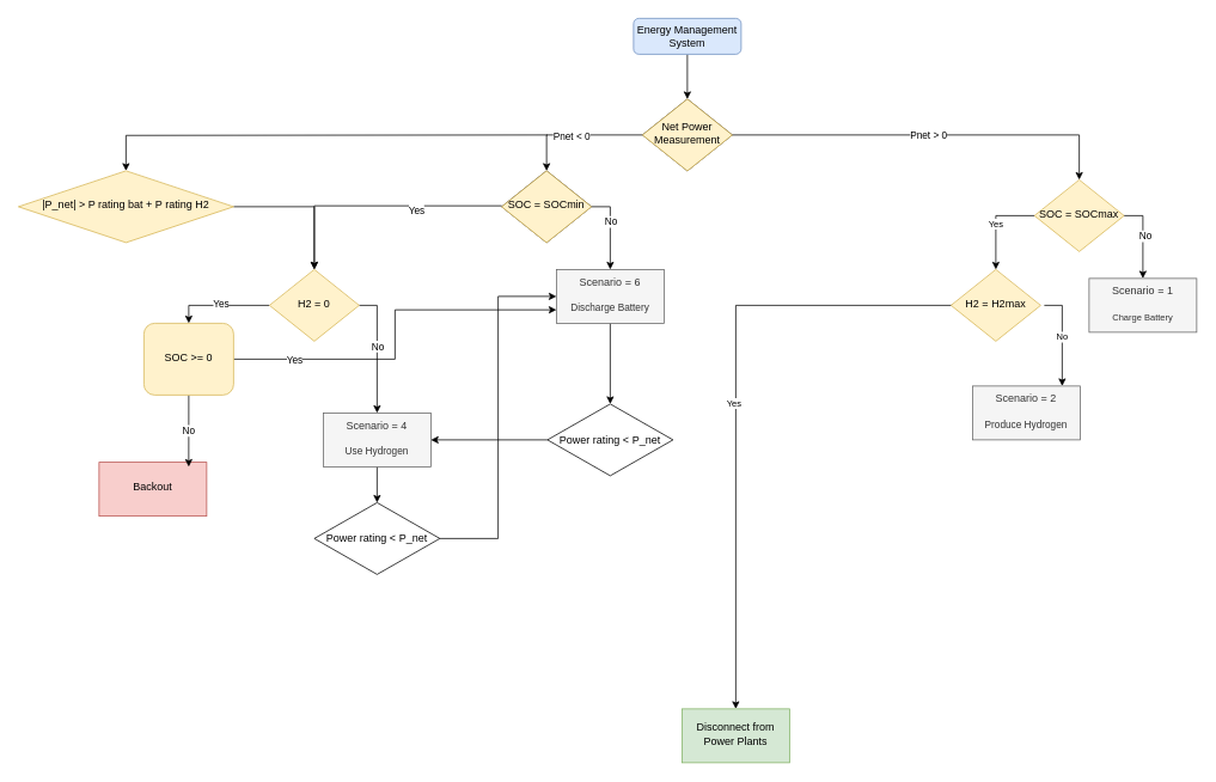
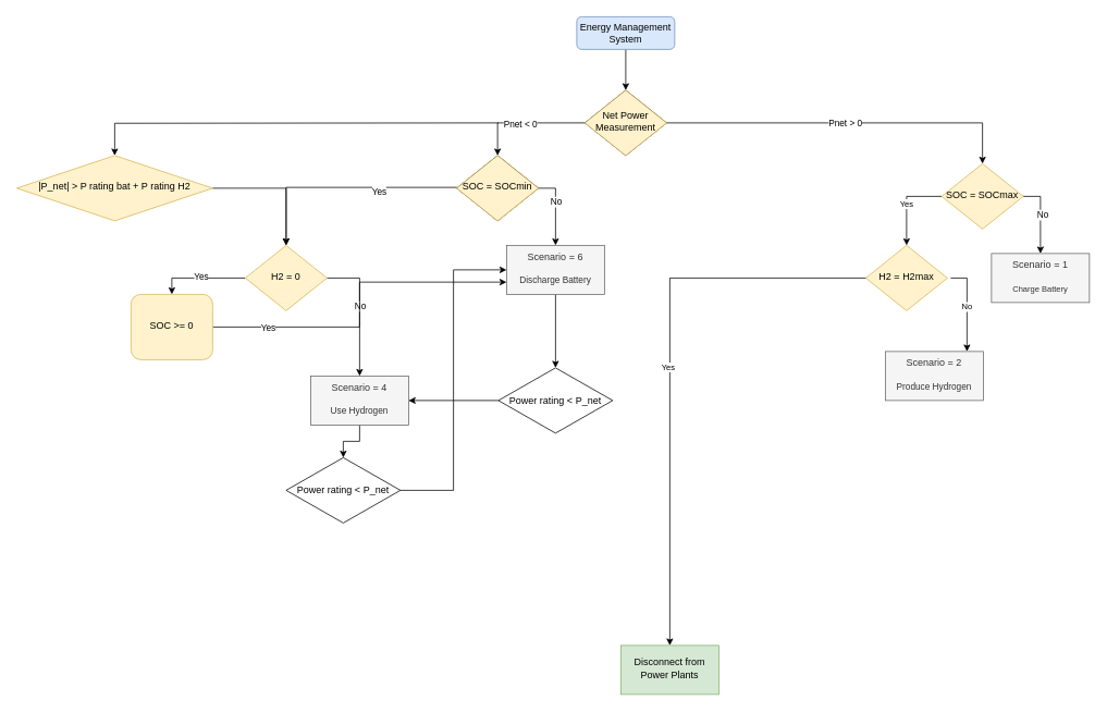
  <mxCell id="0" />
  <mxCell id="1" parent="0" />
  <mxCell id="2" value="" style="edgeStyle=orthogonalEdgeStyle;rounded=0;orthogonalLoop=1;jettySize=auto;html=1;" parent="1" source="3" target="7" edge="1"><mxGeometry relative="1" as="geometry" /></mxCell>
  <mxCell id="3" value="Energy Management System" style="rounded=1;whiteSpace=wrap;html=1;fontSize=12;glass=0;strokeWidth=1;shadow=0;fillColor=#dae8fc;strokeColor=#6c8ebf;" parent="1" vertex="1"><mxGeometry x="706" y="20" width="120" height="40" as="geometry" /></mxCell>
  <mxCell id="4" value="" style="edgeStyle=orthogonalEdgeStyle;rounded=0;orthogonalLoop=1;jettySize=auto;html=1;entryX=0.5;entryY=0;entryDx=0;entryDy=0;" parent="1" source="7" target="12" edge="1"><mxGeometry relative="1" as="geometry" /></mxCell>
  <mxCell id="5" value="&lt;div&gt;Pnet &amp;lt; 0&lt;/div&gt;" style="edgeLabel;html=1;align=center;verticalAlign=middle;resizable=0;points=[];" parent="4" vertex="1" connectable="0"><mxGeometry x="0.082" y="1" relative="1" as="geometry"><mxPoint as="offset" /></mxGeometry></mxCell>
  <mxCell id="6" value="Pnet &amp;gt; 0" style="edgeStyle=orthogonalEdgeStyle;rounded=0;orthogonalLoop=1;jettySize=auto;html=1;entryX=0.5;entryY=0;entryDx=0;entryDy=0;" parent="1" source="7" target="33" edge="1"><mxGeometry relative="1" as="geometry"><mxPoint x="919" y="190" as="targetPoint" /></mxGeometry></mxCell>
  <mxCell id="7" value="Net Power Measurement" style="rhombus;whiteSpace=wrap;html=1;shadow=0;fontFamily=Helvetica;fontSize=12;align=center;strokeWidth=1;spacing=6;spacingTop=-4;" parent="1" vertex="1"><mxGeometry x="716" y="110" width="100" height="80" as="geometry" /></mxCell>
  <mxCell id="8" value="" style="edgeStyle=orthogonalEdgeStyle;rounded=0;orthogonalLoop=1;jettySize=auto;html=1;exitX=0;exitY=0.5;exitDx=0;exitDy=0;entryX=0.5;entryY=0;entryDx=0;entryDy=0;" parent="1" target="29" edge="1"><mxGeometry relative="1" as="geometry"><mxPoint x="559" y="229" as="sourcePoint" /><mxPoint x="530" y="299" as="targetPoint" /><Array as="points"><mxPoint y="229" x="350" /></Array></mxGeometry></mxCell>
  <mxCell id="9" value="&lt;div&gt;Yes&lt;/div&gt;" style="edgeLabel;html=1;align=center;verticalAlign=middle;resizable=0;points=[];" parent="8" vertex="1" connectable="0"><mxGeometry x="-0.313" y="4" relative="1" as="geometry"><mxPoint as="offset" /></mxGeometry></mxCell>
  <mxCell id="10" value="" style="edgeStyle=orthogonalEdgeStyle;rounded=0;orthogonalLoop=1;jettySize=auto;html=1;exitX=1;exitY=0.5;exitDx=0;exitDy=0;" parent="1" source="12" target="18" edge="1"><mxGeometry relative="1" as="geometry" /></mxCell>
  <mxCell id="11" value="No" style="edgeLabel;html=1;align=center;verticalAlign=middle;resizable=0;points=[];" parent="10" vertex="1" connectable="0"><mxGeometry x="-0.187" relative="1" as="geometry"><mxPoint as="offset" /></mxGeometry></mxCell>
  <mxCell id="12" value="SOC = SOCmin" style="rhombus;whiteSpace=wrap;html=1;shadow=0;fontFamily=Helvetica;fontSize=12;align=center;strokeWidth=1;spacing=6;spacingTop=-4;" parent="1" vertex="1"><mxGeometry x="559" y="190" width="100" height="80" as="geometry" /></mxCell>
  <mxCell id="13" value="" style="edgeStyle=orthogonalEdgeStyle;rounded=0;orthogonalLoop=1;jettySize=auto;html=1;exitX=1;exitY=0.5;exitDx=0;exitDy=0;" parent="1" target="20" edge="1"><mxGeometry relative="1" as="geometry"><mxPoint x="1253" y="240" as="sourcePoint" /><Array as="points"><mxPoint x="1274" y="240" /></Array></mxGeometry></mxCell>
  <mxCell id="14" value="No" style="edgeLabel;html=1;align=center;verticalAlign=middle;resizable=0;points=[];" parent="13" vertex="1" connectable="0"><mxGeometry x="-0.055" y="2" relative="1" as="geometry"><mxPoint as="offset" /></mxGeometry></mxCell>
  <mxCell id="15" value="Yes" style="edgeStyle=orthogonalEdgeStyle;rounded=0;orthogonalLoop=1;jettySize=auto;html=1;fontSize=10;exitX=0;exitY=0.5;exitDx=0;exitDy=0;entryX=0.5;entryY=0;entryDx=0;entryDy=0;" parent="1" target="32" edge="1"><mxGeometry relative="1" as="geometry"><mxPoint x="1153" y="240" as="sourcePoint" /><mxPoint x="1114" y="300" as="targetPoint" /><Array as="points"><mxPoint x="1110" y="240" /></Array></mxGeometry></mxCell>
- <mxCell id="16" value="Backout" style="whiteSpace=wrap;html=1;shadow=0;strokeWidth=1;spacing=6;spacingTop=-4;fillColor=#f8cecc;strokeColor=#b85450;" parent="1" vertex="1"><mxGeometry x="110" y="515" width="120" height="60" as="geometry" /></mxCell>
  <mxCell id="17" value="" style="edgeStyle=orthogonalEdgeStyle;rounded=0;orthogonalLoop=1;jettySize=auto;html=1;" edge="1" parent="1" source="18" target="37"><mxGeometry relative="1" as="geometry" /></mxCell>
  <mxCell id="18" value="&lt;div&gt;Scenario = 6&lt;/div&gt;&lt;div&gt;&lt;br&gt;&lt;/div&gt;&lt;div&gt;&lt;font style=&quot;font-size: 11px&quot;&gt;Discharge Battery&lt;/font&gt;&lt;br&gt;&lt;/div&gt;" style="whiteSpace=wrap;html=1;shadow=0;strokeWidth=1;spacing=6;spacingTop=-4;fillColor=#f5f5f5;fontColor=#333333;strokeColor=#666666;" parent="1" vertex="1"><mxGeometry x="620" y="300" width="120" height="60" as="geometry" /></mxCell>
  <mxCell id="19" value="&lt;div&gt;Scenario = 2&lt;/div&gt;&lt;div&gt;&lt;br&gt;&lt;/div&gt;&lt;div&gt;&lt;font style=&quot;font-size: 11px&quot;&gt;Produce Hydrogen&lt;/font&gt;&lt;br&gt;&lt;/div&gt;" style="whiteSpace=wrap;html=1;shadow=0;strokeWidth=1;spacing=6;spacingTop=-4;fillColor=#f5f5f5;fontColor=#333333;strokeColor=#666666;" parent="1" vertex="1"><mxGeometry x="1084" y="430" width="120" height="60" as="geometry" /></mxCell>
  <mxCell id="20" value="&lt;div&gt;Scenario = 1&lt;/div&gt;&lt;div&gt;&lt;br&gt;&lt;/div&gt;&lt;div&gt;&lt;font style=&quot;font-size: 10px&quot;&gt;Charge Battery&lt;/font&gt;&lt;br&gt;&lt;/div&gt;" style="whiteSpace=wrap;html=1;shadow=0;strokeWidth=1;spacing=6;spacingTop=-4;fillColor=#f5f5f5;fontColor=#333333;strokeColor=#666666;" parent="1" vertex="1"><mxGeometry x="1214" y="310" width="120" height="60" as="geometry" /></mxCell>
  <mxCell id="21" value="&lt;div&gt;No&lt;/div&gt;" style="edgeStyle=orthogonalEdgeStyle;rounded=0;orthogonalLoop=1;jettySize=auto;html=1;exitX=1;exitY=0.5;exitDx=0;exitDy=0;fontSize=10;" parent="1" target="19" edge="1"><mxGeometry relative="1" as="geometry"><mxPoint x="1164" y="340" as="sourcePoint" /><Array as="points"><mxPoint x="1184" y="340" /></Array></mxGeometry></mxCell>
  <mxCell id="22" style="edgeStyle=orthogonalEdgeStyle;rounded=0;orthogonalLoop=1;jettySize=auto;html=1;exitX=0;exitY=0.5;exitDx=0;exitDy=0;fontSize=10;entryX=0.5;entryY=0;entryDx=0;entryDy=0;" parent="1" target="24" edge="1"><mxGeometry relative="1" as="geometry"><mxPoint x="1034" y="470" as="targetPoint" /><mxPoint x="1064" y="340" as="sourcePoint" /><Array as="points"><mxPoint x="820" y="340" /></Array></mxGeometry></mxCell>
  <mxCell id="23" value="&lt;div&gt;Yes&lt;/div&gt;" style="edgeLabel;html=1;align=center;verticalAlign=middle;resizable=0;points=[];fontSize=10;" parent="22" vertex="1" connectable="0"><mxGeometry x="0.013" y="-3" relative="1" as="geometry"><mxPoint as="offset" /></mxGeometry></mxCell>
  <mxCell id="24" value="Disconnect from Power Plants" style="whiteSpace=wrap;html=1;shadow=0;strokeWidth=1;spacing=6;spacingTop=-4;fillColor=#d5e8d4;strokeColor=#82b366;" parent="1" vertex="1"><mxGeometry x="760" y="790" width="120" height="60" as="geometry" /></mxCell>
  <mxCell id="25" style="edgeStyle=orthogonalEdgeStyle;rounded=0;orthogonalLoop=1;jettySize=auto;html=1;exitX=0;exitY=0.5;exitDx=0;exitDy=0;entryX=0.5;entryY=0;entryDx=0;entryDy=0;fontSize=11;" parent="1" source="29" target="46" edge="1"><mxGeometry relative="1" as="geometry" /></mxCell>
  <mxCell id="26" value="Yes" style="edgeLabel;html=1;align=center;verticalAlign=middle;resizable=0;points=[];fontSize=11;" parent="25" vertex="1" connectable="0"><mxGeometry y="-3" relative="1" as="geometry"><mxPoint as="offset" /></mxGeometry></mxCell>
  <mxCell id="27" style="edgeStyle=orthogonalEdgeStyle;rounded=0;orthogonalLoop=1;jettySize=auto;html=1;exitX=1;exitY=0.5;exitDx=0;exitDy=0;fontSize=11;entryX=0.5;entryY=0;entryDx=0;entryDy=0;" parent="1" source="29" target="31" edge="1"><mxGeometry relative="1" as="geometry"><mxPoint x="419" y="460" as="targetPoint" /></mxGeometry></mxCell>
  <mxCell id="28" value="No" style="edgeLabel;html=1;align=center;verticalAlign=middle;resizable=0;points=[];fontSize=11;" parent="27" vertex="1" connectable="0"><mxGeometry x="-0.071" relative="1" as="geometry"><mxPoint as="offset" /></mxGeometry></mxCell>
  <mxCell id="29" value="H2 = 0" style="rhombus;whiteSpace=wrap;html=1;shadow=0;fontFamily=Helvetica;fontSize=12;align=center;strokeWidth=1;spacing=6;spacingTop=-4;fillColor=#fff2cc;strokeColor=#d6b656;" parent="1" vertex="1"><mxGeometry x="300" y="300" width="100" height="80" as="geometry" /></mxCell>
  <mxCell id="30" value="" style="edgeStyle=orthogonalEdgeStyle;rounded=0;orthogonalLoop=1;jettySize=auto;html=1;" edge="1" parent="1" source="31" target="39"><mxGeometry relative="1" as="geometry" /></mxCell>
- <mxCell id="31" value="&lt;div&gt;Scenario = 4&lt;br&gt;&lt;/div&gt;&lt;div&gt;&lt;br&gt;&lt;/div&gt;&lt;div&gt;&lt;font style=&quot;font-size: 11px&quot;&gt;Use Hydrogen&lt;/font&gt;&lt;br&gt;&lt;/div&gt;" style="whiteSpace=wrap;html=1;shadow=0;strokeWidth=1;spacing=6;spacingTop=-4;fillColor=#f5f5f5;fontColor=#333333;strokeColor=#666666;" parent="1" vertex="1"><mxGeometry x="360" y="460" width="120" height="60" as="geometry" /></mxCell>
+ <mxCell id="31" value="&lt;div&gt;Scenario = 4&lt;br&gt;&lt;/div&gt;&lt;div&gt;&lt;br&gt;&lt;/div&gt;&lt;div&gt;&lt;font style=&quot;font-size: 11px&quot;&gt;Use Hydrogen&lt;/font&gt;&lt;br&gt;&lt;/div&gt;" style="whiteSpace=wrap;html=1;shadow=0;strokeWidth=1;spacing=6;spacingTop=-4;fillColor=#f5f5f5;fontColor=#333333;strokeColor=#666666;" parent="1" vertex="1"><mxGeometry x="380" y="460" width="120" height="60" as="geometry" /></mxCell>
  <mxCell id="32" value="H2 = H2max" style="rhombus;whiteSpace=wrap;html=1;shadow=0;fontFamily=Helvetica;fontSize=12;align=center;strokeWidth=1;spacing=6;spacingTop=-4;fillColor=#fff2cc;strokeColor=#d6b656;" parent="1" vertex="1"><mxGeometry x="1060" y="300" width="100" height="80" as="geometry" /></mxCell>
  <mxCell id="33" value="&lt;div&gt;SOC = SOCmax&lt;/div&gt;" style="rhombus;whiteSpace=wrap;html=1;shadow=0;fontFamily=Helvetica;fontSize=12;align=center;strokeWidth=1;spacing=6;spacingTop=-4;fillColor=#fff2cc;strokeColor=#d6b656;" parent="1" vertex="1"><mxGeometry x="1153" y="200" width="100" height="80" as="geometry" /></mxCell>
  <mxCell id="34" value="Net Power Measurement" style="rhombus;whiteSpace=wrap;html=1;shadow=0;fontFamily=Helvetica;fontSize=12;align=center;strokeWidth=1;spacing=6;spacingTop=-4;fillColor=#fff2cc;strokeColor=#d6b656;" parent="1" vertex="1"><mxGeometry x="716" y="110" width="100" height="80" as="geometry" /></mxCell>
  <mxCell id="35" value="SOC = SOCmin" style="rhombus;whiteSpace=wrap;html=1;shadow=0;fontFamily=Helvetica;fontSize=12;align=center;strokeWidth=1;spacing=6;spacingTop=-4;fillColor=#fff2cc;strokeColor=#d6b656;" parent="1" vertex="1"><mxGeometry x="559" y="190" width="100" height="80" as="geometry" /></mxCell>
  <mxCell id="36" style="edgeStyle=orthogonalEdgeStyle;rounded=0;orthogonalLoop=1;jettySize=auto;html=1;exitX=0;exitY=0.5;exitDx=0;exitDy=0;entryX=1;entryY=0.5;entryDx=0;entryDy=0;" edge="1" parent="1" source="37" target="31"><mxGeometry relative="1" as="geometry" /></mxCell>
  <mxCell id="37" value="Power rating &amp;lt; P_net" style="rhombus;whiteSpace=wrap;html=1;" vertex="1" parent="1"><mxGeometry x="610" y="450" width="140" height="80" as="geometry" /></mxCell>
  <mxCell id="38" style="edgeStyle=orthogonalEdgeStyle;rounded=0;orthogonalLoop=1;jettySize=auto;html=1;entryX=0;entryY=0.5;entryDx=0;entryDy=0;" edge="1" parent="1" source="39" target="18"><mxGeometry relative="1" as="geometry" /></mxCell>
  <mxCell id="39" value="Power rating &amp;lt; P_net" style="rhombus;whiteSpace=wrap;html=1;" vertex="1" parent="1"><mxGeometry y="560" width="140" height="80" as="geometry" x="350" /></mxCell>
  <mxCell id="40" style="edgeStyle=orthogonalEdgeStyle;rounded=0;orthogonalLoop=1;jettySize=auto;html=1;" edge="1" parent="1" target="42"><mxGeometry relative="1" as="geometry"><mxPoint x="180" y="420" as="targetPoint" /><mxPoint x="610" y="150" as="sourcePoint" /></mxGeometry></mxCell>
  <mxCell id="41" style="edgeStyle=orthogonalEdgeStyle;rounded=0;orthogonalLoop=1;jettySize=auto;html=1;" edge="1" parent="1" source="42" target="29"><mxGeometry relative="1" as="geometry" /></mxCell>
  <mxCell id="42" value="|P_net| &amp;gt; P rating bat + P rating H2" style="rhombus;whiteSpace=wrap;html=1;shadow=0;fontFamily=Helvetica;fontSize=12;align=center;strokeWidth=1;spacing=6;spacingTop=-4;fillColor=#fff2cc;strokeColor=#d6b656;" vertex="1" parent="1"><mxGeometry x="20" y="190" width="240" height="80" as="geometry" /></mxCell>
  <mxCell id="43" style="edgeStyle=orthogonalEdgeStyle;rounded=0;orthogonalLoop=1;jettySize=auto;html=1;entryX=0;entryY=0.75;entryDx=0;entryDy=0;" edge="1" parent="1" source="46" target="18"><mxGeometry relative="1" as="geometry" /></mxCell>
  <mxCell id="44" value="Yes" style="edgeLabel;html=1;align=center;verticalAlign=middle;resizable=0;points=[];" vertex="1" connectable="0" parent="43"><mxGeometry x="-0.677" relative="1" as="geometry"><mxPoint as="offset" /></mxGeometry></mxCell>
- <mxCell id="45" value="No" style="edgeStyle=orthogonalEdgeStyle;rounded=0;orthogonalLoop=1;jettySize=auto;html=1;exitX=0.5;exitY=1;exitDx=0;exitDy=0;entryX=0.833;entryY=0.083;entryDx=0;entryDy=0;entryPerimeter=0;" edge="1" parent="1" source="46" target="16"><mxGeometry relative="1" as="geometry" /></mxCell>
  <mxCell id="46" value="SOC &amp;gt;= 0" style="whiteSpace=wrap;html=1;shadow=0;fontFamily=Helvetica;fontSize=12;align=center;strokeWidth=1;spacing=6;spacingTop=-4;fillColor=#fff2cc;strokeColor=#d6b656;rounded=1;" vertex="1" parent="1"><mxGeometry x="160" y="360" width="100" height="80" as="geometry" /></mxCell>
